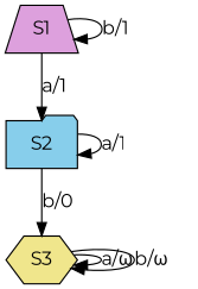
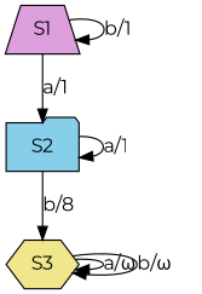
  digraph {
    fontname=Montserrat
    node [fontname=Montserrat style=filled]
    edge [fontname=Montserrat]
    S3 [fillcolor=khaki shape=hexagon]
    S1 [fillcolor=plum shape=trapezium]
    S2 [fillcolor=skyblue shape=folder]
    S3 -> S3 [label="a/ω"]
    S3 -> S3 [label="b/ω"]
    S1 -> S1 [label="b/1"]
    S1 -> S2 [label="a/1"]
-   S2 -> S3 [label="b/0"]
+   S2 -> S3 [label="b/8"]
    S2 -> S2 [label="a/1"]
  }
